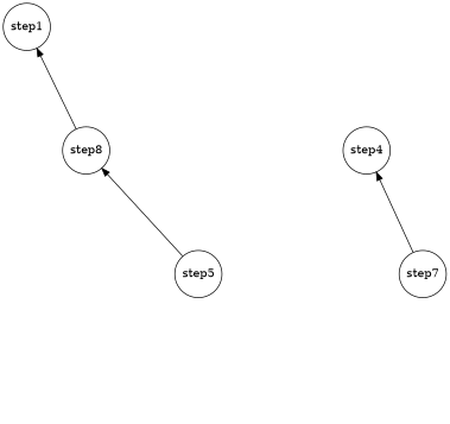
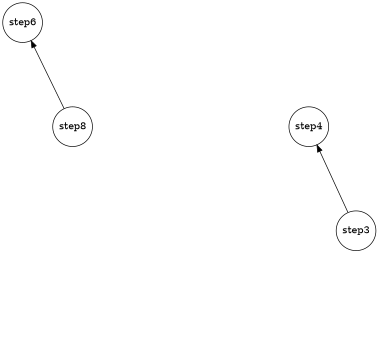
  digraph {
    nodesep=1
    ordering=in
    ranksep=1.3
    root=step6
    node [fixedsize=true shape=circle]
    edge [dir=back style=invis]
-   step1 [width=.8]
+   step1 [width=.8 label=step6]
    n2 [label=step8 width=.8]
    step6 [style=invis width=.8]
-   step5 [width=.8]
    step4 [width=.8]
-   step3 [width=.8 label=step7]
+   step3 [width=.8]
    step1 -> n2 [style=""]
    step1 -> step6
    n2 -> step6
-   n2 -> step5 [style=""]
-   step5 -> step6
    step4 -> step6
    step4 -> step3 [style=""]
    step3 -> step6
  }
